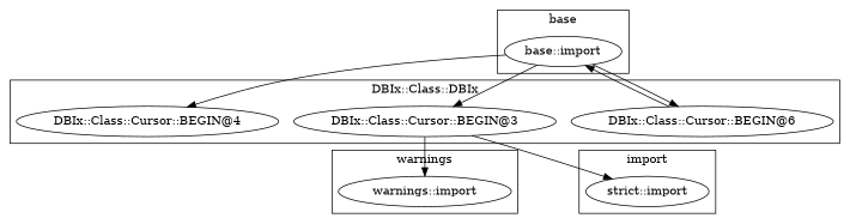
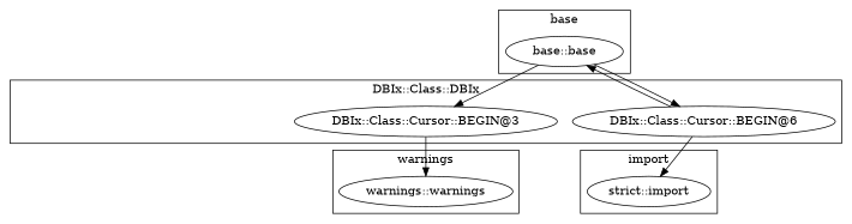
  digraph {
-   "base::import"
-   "warnings::import"
+   "base::import" [label="base::base"]
+   "warnings::import" [label="warnings::warnings"]
    "strict::import"
    "DBIx::Class::Cursor::BEGIN@3"
    "DBIx::Class::Cursor::BEGIN@6"
-   "DBIx::Class::Cursor::BEGIN@4"
    subgraph cluster_1 {
      label=base
      "base::import"
    }
    subgraph cluster_2 {
      label=warnings
      "warnings::import"
    }
    subgraph cluster_3 {
      label=import
      "strict::import"
    }
    subgraph cluster_4 {
      label="DBIx::Class::DBIx"
      "DBIx::Class::Cursor::BEGIN@3"
      "DBIx::Class::Cursor::BEGIN@6"
-     "DBIx::Class::Cursor::BEGIN@4"
    }
    "base::import" -> "DBIx::Class::Cursor::BEGIN@3"
    "base::import" -> "DBIx::Class::Cursor::BEGIN@6"
-   "base::import" -> "DBIx::Class::Cursor::BEGIN@4"
    "DBIx::Class::Cursor::BEGIN@3" -> "warnings::import"
-   "DBIx::Class::Cursor::BEGIN@3" -> "strict::import"
+   "DBIx::Class::Cursor::BEGIN@6" -> "strict::import"
    "DBIx::Class::Cursor::BEGIN@6" -> "base::import"
  }
